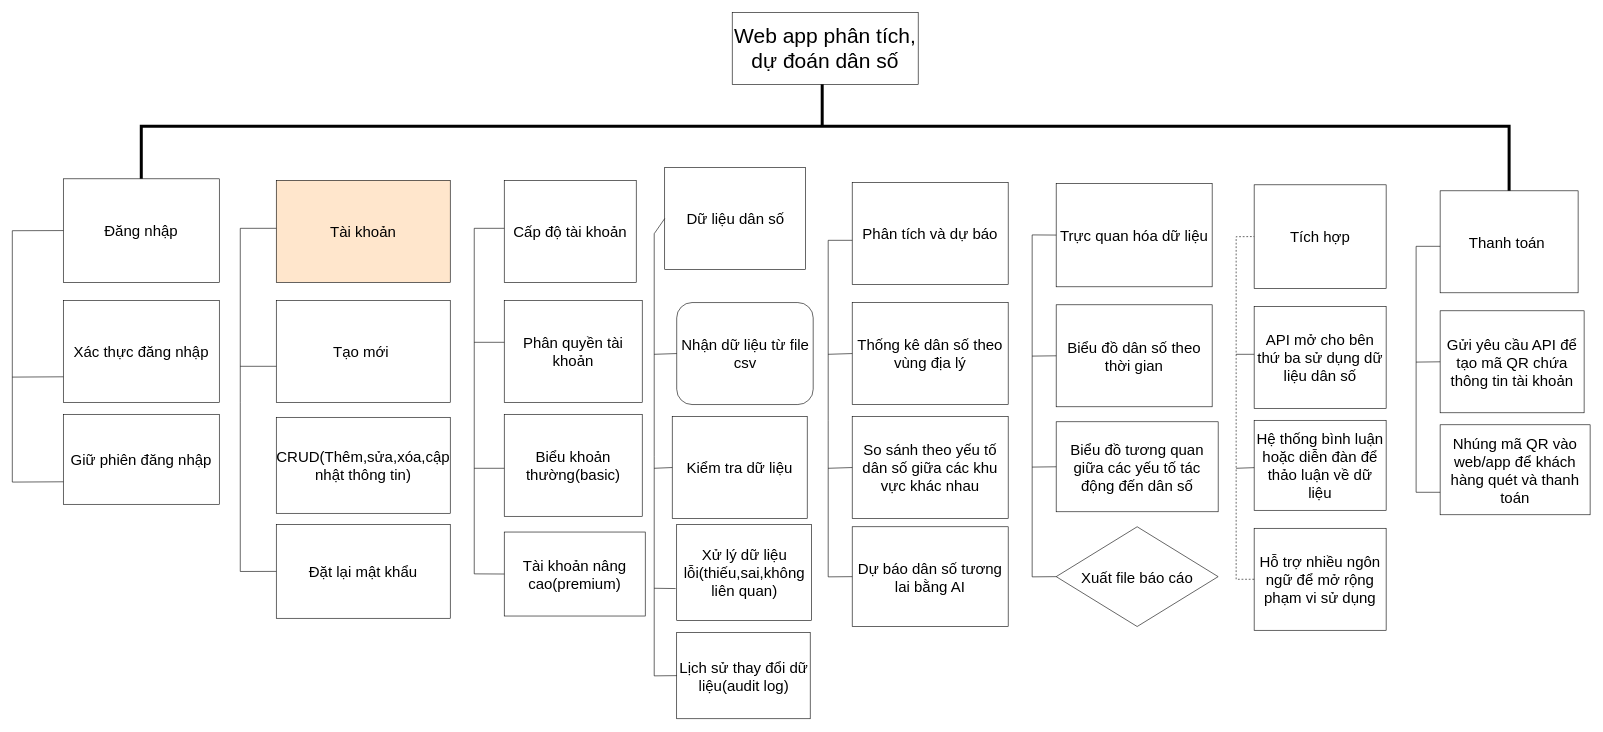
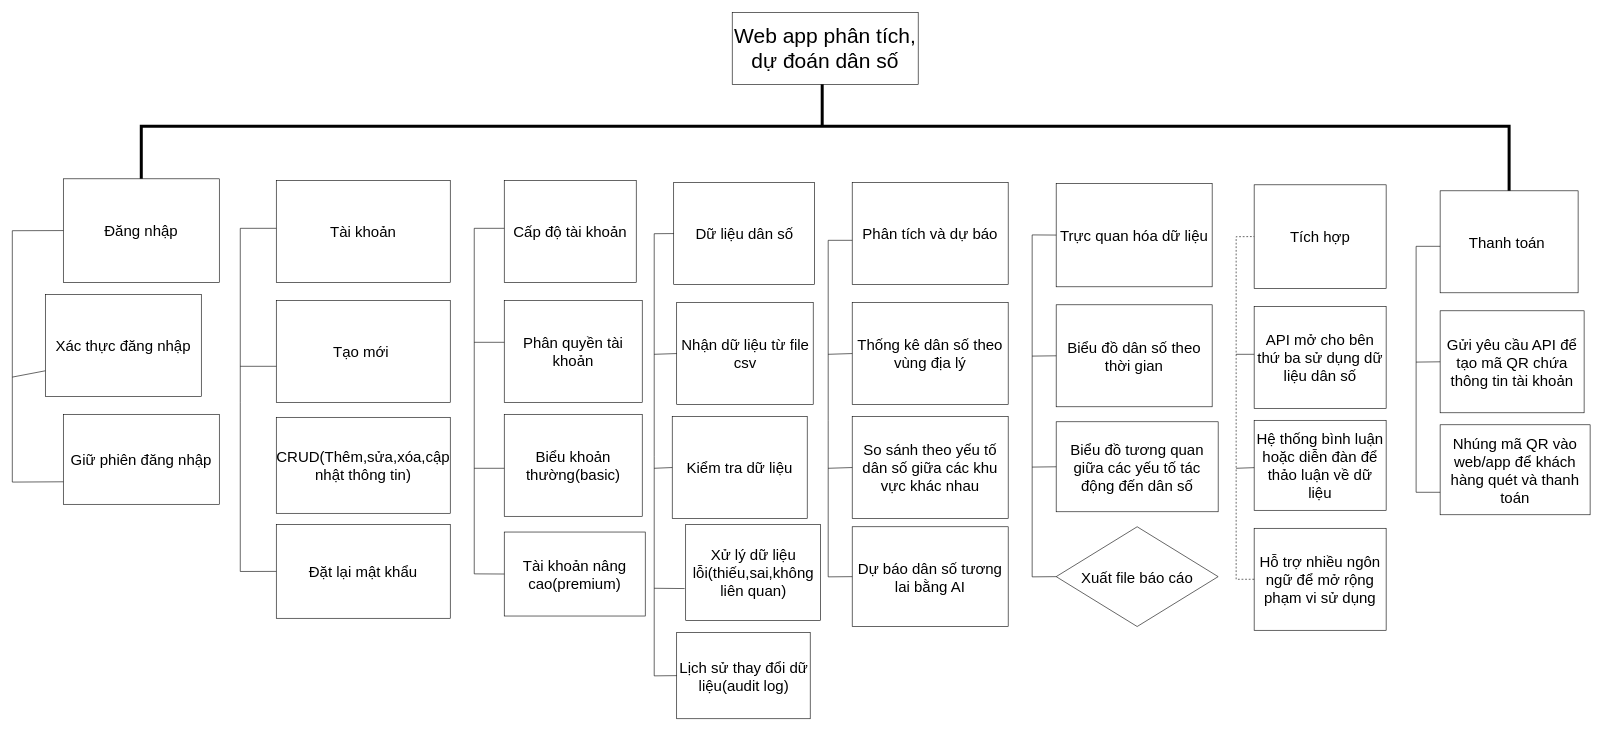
  <mxCell id="0" />
  <mxCell id="1" parent="0" />
  <mxCell id="2" value="&lt;font style=&quot;font-size: 35px;&quot;&gt;Web app phân tích, dự đoán dân số&lt;/font&gt;" style="rounded=0;whiteSpace=wrap;html=1;" vertex="1" parent="1"><mxGeometry x="1220" y="20" width="310" height="120" as="geometry" /></mxCell>
  <mxCell id="3" value="&lt;font&gt;Đăng nhập&lt;/font&gt;" style="rounded=0;whiteSpace=wrap;html=1;fontSize=25;" vertex="1" parent="1"><mxGeometry x="105" y="297.5" width="260" height="172.5" as="geometry" /></mxCell>
- <mxCell id="4" value="&lt;font&gt;Xác thực đăng nhập&lt;/font&gt;" style="rounded=0;whiteSpace=wrap;html=1;fontSize=25;" vertex="1" parent="1"><mxGeometry x="105" y="500" width="260" height="170" as="geometry" /></mxCell>
+ <mxCell id="4" value="&lt;font&gt;Xác thực đăng nhập&lt;/font&gt;" style="rounded=0;whiteSpace=wrap;html=1;fontSize=25;" vertex="1" parent="1"><mxGeometry x="75" y="490" width="260" height="170" as="geometry" /></mxCell>
  <mxCell id="5" value="&lt;font&gt;Giữ phiên đăng nhập&lt;/font&gt;" style="rounded=0;whiteSpace=wrap;html=1;fontSize=25;" vertex="1" parent="1"><mxGeometry x="105" y="690" width="260" height="150" as="geometry" /></mxCell>
- <mxCell id="6" value="&lt;font&gt;Tài khoản&lt;/font&gt;" style="rounded=0;whiteSpace=wrap;html=1;fontSize=25;fillColor=#ffe6cc;" vertex="1" parent="1"><mxGeometry x="460" y="300" width="290" height="170" as="geometry" /></mxCell>
+ <mxCell id="6" value="&lt;font&gt;Tài khoản&lt;/font&gt;" style="rounded=0;whiteSpace=wrap;html=1;fontSize=25;" vertex="1" parent="1"><mxGeometry x="460" y="300" width="290" height="170" as="geometry" /></mxCell>
  <mxCell id="7" value="Tạo mới&amp;nbsp;" style="rounded=0;whiteSpace=wrap;html=1;fontSize=25;" vertex="1" parent="1"><mxGeometry x="460" y="500" width="290" height="170" as="geometry" /></mxCell>
  <mxCell id="8" value="&lt;font&gt;CRUD(Thêm,sửa,xóa,cập nhật thông tin)&lt;/font&gt;" style="rounded=0;whiteSpace=wrap;html=1;fontSize=25;" vertex="1" parent="1"><mxGeometry x="460" y="695" width="290" height="160" as="geometry" /></mxCell>
  <mxCell id="9" value="Cấp độ tài khoản" style="rounded=0;whiteSpace=wrap;html=1;fontSize=25;" vertex="1" parent="1"><mxGeometry x="840" y="300" width="220" height="170" as="geometry" /></mxCell>
  <mxCell id="10" value="Phân quyền tài khoản" style="rounded=0;whiteSpace=wrap;html=1;fontSize=25;" vertex="1" parent="1"><mxGeometry x="840" y="500" width="230" height="170" as="geometry" /></mxCell>
- <mxCell id="11" value="Dữ liệu dân số" style="rounded=0;whiteSpace=wrap;html=1;fontSize=25;" vertex="1" parent="1"><mxGeometry x="1107.5" y="278.75" width="235" height="170" as="geometry" /></mxCell>
+ <mxCell id="11" value="Dữ liệu dân số" style="rounded=0;whiteSpace=wrap;html=1;fontSize=25;" vertex="1" parent="1"><mxGeometry x="1122.5" y="303.75" width="235" height="170" as="geometry" /></mxCell>
  <mxCell id="12" value="Đặt lại mật khẩu" style="rounded=0;whiteSpace=wrap;html=1;fontSize=25;" vertex="1" parent="1"><mxGeometry x="460" y="873.75" width="290" height="156.25" as="geometry" /></mxCell>
- <mxCell id="13" value="Nhận dữ liệu từ file csv" style="whiteSpace=wrap;html=1;fontSize=25;rounded=1;" vertex="1" parent="1"><mxGeometry x="1127.5" y="503.75" width="227.5" height="170" as="geometry" /></mxCell>
+ <mxCell id="13" value="Nhận dữ liệu từ file csv" style="rounded=0;whiteSpace=wrap;html=1;fontSize=25;" vertex="1" parent="1"><mxGeometry x="1127.5" y="503.75" width="227.5" height="170" as="geometry" /></mxCell>
  <mxCell id="14" value="Kiểm tra dữ liệu" style="rounded=0;whiteSpace=wrap;html=1;fontSize=25;" vertex="1" parent="1"><mxGeometry x="1120" y="693.75" width="225" height="170" as="geometry" /></mxCell>
- <mxCell id="15" value="Xử lý dữ liệu lỗi(thiếu,sai,không liên quan)" style="rounded=0;whiteSpace=wrap;html=1;fontSize=25;" vertex="1" parent="1"><mxGeometry x="1127.5" y="873.75" width="225" height="160" as="geometry" /></mxCell>
+ <mxCell id="15" value="Xử lý dữ liệu lỗi(thiếu,sai,không liên quan)" style="rounded=0;whiteSpace=wrap;html=1;fontSize=25;" vertex="1" parent="1"><mxGeometry x="1142.5" y="873.75" width="225" height="160" as="geometry" /></mxCell>
  <mxCell id="16" value="Biểu khoản thường(basic)" style="rounded=0;whiteSpace=wrap;html=1;fontSize=25;" vertex="1" parent="1"><mxGeometry x="840" y="690" width="230" height="170" as="geometry" /></mxCell>
  <mxCell id="17" value="Tài khoản nâng cao(premium)" style="rounded=0;whiteSpace=wrap;html=1;fontSize=25;" vertex="1" parent="1"><mxGeometry x="840" y="886.25" width="235" height="140" as="geometry" /></mxCell>
  <mxCell id="18" value="Lịch sử thay đổi dữ liệu(audit log)" style="rounded=0;whiteSpace=wrap;html=1;fontSize=25;" vertex="1" parent="1"><mxGeometry x="1127.5" y="1053.75" width="222.5" height="143.75" as="geometry" /></mxCell>
  <mxCell id="19" value="Phân tích và dự báo" style="rounded=0;whiteSpace=wrap;html=1;fontSize=25;" vertex="1" parent="1"><mxGeometry x="1420" y="303.75" width="260" height="170" as="geometry" /></mxCell>
  <mxCell id="20" value="Thống kê dân số theo vùng địa lý" style="rounded=0;whiteSpace=wrap;html=1;fontSize=25;" vertex="1" parent="1"><mxGeometry x="1420" y="503.75" width="260" height="170" as="geometry" /></mxCell>
  <mxCell id="21" value="So sánh theo yếu tố dân số giữa các khu vực khác nhau" style="rounded=0;whiteSpace=wrap;html=1;fontSize=25;" vertex="1" parent="1"><mxGeometry x="1420" y="693.75" width="260" height="170" as="geometry" /></mxCell>
  <mxCell id="22" value="Dự báo dân số tương lai bằng AI" style="rounded=0;whiteSpace=wrap;html=1;fontSize=25;" vertex="1" parent="1"><mxGeometry x="1420" y="877.5" width="260" height="166.25" as="geometry" /></mxCell>
  <mxCell id="23" value="Trực quan hóa dữ liệu" style="rounded=0;whiteSpace=wrap;html=1;fontSize=25;" vertex="1" parent="1"><mxGeometry x="1760" y="305" width="260" height="172.5" as="geometry" /></mxCell>
  <mxCell id="24" value="Biểu đồ dân số theo thời gian" style="rounded=0;whiteSpace=wrap;html=1;fontSize=25;" vertex="1" parent="1"><mxGeometry x="1760" y="507.5" width="260" height="170" as="geometry" /></mxCell>
  <mxCell id="25" value="Biểu đồ tương quan giữa các yếu tố tác động đến dân số" style="rounded=0;whiteSpace=wrap;html=1;fontSize=25;" vertex="1" parent="1"><mxGeometry x="1760" y="702.5" width="270" height="150" as="geometry" /></mxCell>
  <mxCell id="26" value="Xuất file báo cáo" style="rhombus;whiteSpace=wrap;html=1;fontSize=25;" vertex="1" parent="1"><mxGeometry x="1760" y="877.5" width="270" height="166.25" as="geometry" /></mxCell>
  <mxCell id="27" value="Tích hợp" style="rounded=0;whiteSpace=wrap;html=1;fontSize=25;" vertex="1" parent="1"><mxGeometry x="2090" y="307.5" width="220" height="172.5" as="geometry" /></mxCell>
  <mxCell id="28" value="API mở cho bên thứ ba sử dụng dữ liệu dân số" style="rounded=0;whiteSpace=wrap;html=1;fontSize=25;" vertex="1" parent="1"><mxGeometry x="2090" y="510" width="220" height="170" as="geometry" /></mxCell>
  <mxCell id="29" value="Hệ thống bình luận hoặc diễn đàn để thảo luận về dữ liệu" style="rounded=0;whiteSpace=wrap;html=1;fontSize=25;" vertex="1" parent="1"><mxGeometry x="2090" y="700" width="220" height="150" as="geometry" /></mxCell>
  <mxCell id="30" value="Hỗ trợ nhiều ngôn ngữ để mở rộng phạm vi sử dụng" style="rounded=0;whiteSpace=wrap;html=1;fontSize=25;" vertex="1" parent="1"><mxGeometry x="2090" y="880" width="220" height="170" as="geometry" /></mxCell>
  <mxCell id="31" value="Thanh toán&amp;nbsp;" style="rounded=0;whiteSpace=wrap;html=1;fontSize=25;" vertex="1" parent="1"><mxGeometry x="2400" y="317.5" width="230" height="170" as="geometry" /></mxCell>
  <mxCell id="32" value="&lt;br&gt;Gửi yêu cầu API để tạo mã QR chứa thông tin tài khoản&lt;div&gt;&lt;br&gt;&lt;/div&gt;" style="rounded=0;whiteSpace=wrap;html=1;align=center;fontSize=25;" vertex="1" parent="1"><mxGeometry x="2400" y="517.5" width="240" height="170" as="geometry" /></mxCell>
  <mxCell id="33" value="Nhúng mã QR vào web/app để khách hàng quét và thanh toán" style="rounded=0;whiteSpace=wrap;html=1;fontSize=25;" vertex="1" parent="1"><mxGeometry x="2400" y="707.5" width="250" height="150" as="geometry" /></mxCell>
  <mxCell id="34" value="" style="endArrow=none;html=1;rounded=0;strokeWidth=5;" edge="1" parent="1"><mxGeometry width="50" height="50" relative="1" as="geometry"><mxPoint x="1370" y="210" as="sourcePoint" /><mxPoint x="1370" as="targetPoint" y="140" /></mxGeometry></mxCell>
  <mxCell id="35" value="" style="endArrow=none;html=1;rounded=0;strokeWidth=5;exitX=0.5;exitY=0;exitDx=0;exitDy=0;entryX=0.5;entryY=0;entryDx=0;entryDy=0;" edge="1" parent="1" source="3" target="31"><mxGeometry width="50" height="50" relative="1" as="geometry"><mxPoint x="260" y="210" as="sourcePoint" /><mxPoint x="2530" y="210" as="targetPoint" /><Array as="points"><mxPoint x="235" y="210" /><mxPoint x="2515" y="210" /></Array></mxGeometry></mxCell>
  <mxCell id="36" value="" style="endArrow=none;html=1;rounded=0;entryX=0;entryY=0.5;entryDx=0;entryDy=0;exitX=0;exitY=0.75;exitDx=0;exitDy=0;" edge="1" parent="1" source="5" target="3"><mxGeometry width="50" height="50" relative="1" as="geometry"><mxPoint x="100" y="770" as="sourcePoint" /><mxPoint x="30" y="390" as="targetPoint" /><Array as="points"><mxPoint x="20" y="803" /><mxPoint x="20" y="384" /></Array></mxGeometry></mxCell>
  <mxCell id="37" value="" style="endArrow=none;html=1;rounded=0;entryX=0;entryY=0.75;entryDx=0;entryDy=0;" edge="1" parent="1" target="4"><mxGeometry width="50" height="50" relative="1" as="geometry"><mxPoint x="20" y="628" as="sourcePoint" /><mxPoint x="90" y="920" as="targetPoint" /></mxGeometry></mxCell>
  <mxCell id="38" value="" style="endArrow=none;html=1;rounded=0;exitX=0;exitY=0.5;exitDx=0;exitDy=0;" edge="1" parent="1" source="12"><mxGeometry width="50" height="50" relative="1" as="geometry"><mxPoint x="410" y="430" as="sourcePoint" /><mxPoint x="460" y="380" as="targetPoint" /><Array as="points"><mxPoint x="400" y="952" /><mxPoint x="400" y="670" /><mxPoint x="400" y="380" /></Array></mxGeometry></mxCell>
  <mxCell id="39" value="" style="endArrow=none;html=1;rounded=0;" edge="1" parent="1"><mxGeometry width="50" height="50" relative="1" as="geometry"><mxPoint x="400" y="610" as="sourcePoint" /><mxPoint x="460" y="610" as="targetPoint" /></mxGeometry></mxCell>
  <mxCell id="40" value="" style="endArrow=none;html=1;rounded=0;exitX=0;exitY=0.5;exitDx=0;exitDy=0;" edge="1" parent="1" source="17"><mxGeometry width="50" height="50" relative="1" as="geometry"><mxPoint x="790" y="960" as="sourcePoint" /><mxPoint x="840" y="380" as="targetPoint" /><Array as="points"><mxPoint x="790" y="956" /><mxPoint x="790" y="380" /></Array></mxGeometry></mxCell>
  <mxCell id="41" value="" style="endArrow=none;html=1;rounded=0;" edge="1" parent="1"><mxGeometry width="50" height="50" relative="1" as="geometry"><mxPoint x="790" y="570" as="sourcePoint" /><mxPoint x="840" y="570" as="targetPoint" /></mxGeometry></mxCell>
  <mxCell id="42" value="" style="endArrow=none;html=1;rounded=0;" edge="1" parent="1"><mxGeometry width="50" height="50" relative="1" as="geometry"><mxPoint x="790" y="780" as="sourcePoint" /><mxPoint x="840" y="780" as="targetPoint" /></mxGeometry></mxCell>
  <mxCell id="43" value="" style="endArrow=none;html=1;rounded=0;entryX=0;entryY=0.5;entryDx=0;entryDy=0;exitX=0;exitY=0.5;exitDx=0;exitDy=0;" edge="1" parent="1" source="18" target="11"><mxGeometry width="50" height="50" relative="1" as="geometry"><mxPoint x="1100" y="1110" as="sourcePoint" /><mxPoint x="1130" y="450" as="targetPoint" /><Array as="points"><mxPoint x="1090" y="1126" /><mxPoint x="1090" y="760" /><mxPoint x="1090" y="389" /></Array></mxGeometry></mxCell>
  <mxCell id="44" value="" style="endArrow=none;html=1;rounded=0;entryX=0;entryY=0.5;entryDx=0;entryDy=0;" edge="1" parent="1" target="13"><mxGeometry width="50" height="50" relative="1" as="geometry"><mxPoint x="1090" y="590" as="sourcePoint" /><mxPoint x="1130" y="580" as="targetPoint" /></mxGeometry></mxCell>
  <mxCell id="45" value="" style="endArrow=none;html=1;rounded=0;entryX=0;entryY=0.5;entryDx=0;entryDy=0;" edge="1" parent="1" target="14"><mxGeometry width="50" height="50" relative="1" as="geometry"><mxPoint x="1090" y="780" as="sourcePoint" /><mxPoint x="1140" y="670" as="targetPoint" /></mxGeometry></mxCell>
  <mxCell id="46" value="" style="endArrow=none;html=1;rounded=0;entryX=-0.008;entryY=0.667;entryDx=0;entryDy=0;entryPerimeter=0;" edge="1" parent="1" target="15"><mxGeometry width="50" height="50" relative="1" as="geometry"><mxPoint x="1090" y="980" as="sourcePoint" /><mxPoint x="1120" y="980" as="targetPoint" /></mxGeometry></mxCell>
  <mxCell id="47" value="" style="endArrow=none;html=1;rounded=0;exitX=0;exitY=0.5;exitDx=0;exitDy=0;" edge="1" parent="1" source="22"><mxGeometry width="50" height="50" relative="1" as="geometry"><mxPoint x="1400" y="990" as="sourcePoint" /><mxPoint x="1420" y="400" as="targetPoint" /><Array as="points"><mxPoint x="1380" y="961" /><mxPoint x="1380" y="700" /><mxPoint x="1380" y="400" /></Array></mxGeometry></mxCell>
  <mxCell id="48" value="" style="endArrow=none;html=1;rounded=0;entryX=0;entryY=0.5;entryDx=0;entryDy=0;" edge="1" parent="1" target="20"><mxGeometry width="50" height="50" relative="1" as="geometry"><mxPoint x="1380" y="590" as="sourcePoint" /><mxPoint x="1510" y="1110" as="targetPoint" /></mxGeometry></mxCell>
  <mxCell id="49" value="" style="endArrow=none;html=1;rounded=0;entryX=0;entryY=0.5;entryDx=0;entryDy=0;" edge="1" parent="1" target="21"><mxGeometry width="50" height="50" relative="1" as="geometry"><mxPoint x="1380" y="780" as="sourcePoint" /><mxPoint x="1430" y="720" as="targetPoint" /></mxGeometry></mxCell>
  <mxCell id="50" value="" style="endArrow=none;html=1;rounded=0;entryX=0;entryY=0.5;entryDx=0;entryDy=0;exitX=0;exitY=0.5;exitDx=0;exitDy=0;" edge="1" parent="1" source="26" target="23"><mxGeometry width="50" height="50" relative="1" as="geometry"><mxPoint x="1720" y="930" as="sourcePoint" /><mxPoint x="1760" y="450" as="targetPoint" /><Array as="points"><mxPoint x="1720" y="961" /><mxPoint x="1720" y="391" /></Array></mxGeometry></mxCell>
  <mxCell id="51" value="" style="endArrow=none;html=1;rounded=0;entryX=0;entryY=0.5;entryDx=0;entryDy=0;" edge="1" parent="1" target="24"><mxGeometry width="50" height="50" relative="1" as="geometry"><mxPoint x="1720" y="593" as="sourcePoint" /><mxPoint x="1870" y="1130" as="targetPoint" /></mxGeometry></mxCell>
  <mxCell id="52" value="" style="endArrow=none;html=1;rounded=0;entryX=0;entryY=0.5;entryDx=0;entryDy=0;" edge="1" parent="1" target="25"><mxGeometry width="50" height="50" relative="1" as="geometry"><mxPoint x="1720" y="778" as="sourcePoint" /><mxPoint x="1780" y="750" as="targetPoint" /></mxGeometry></mxCell>
  <mxCell id="53" value="" style="endArrow=none;html=1;rounded=0;entryX=0;entryY=0.5;entryDx=0;entryDy=0;exitX=0;exitY=0.5;exitDx=0;exitDy=0;dashed=1;" edge="1" parent="1" source="30" target="27"><mxGeometry width="50" height="50" relative="1" as="geometry"><mxPoint x="2060" y="990" as="sourcePoint" /><mxPoint x="2100" y="420" as="targetPoint" /><Array as="points"><mxPoint x="2060" y="965" /><mxPoint x="2060" y="394" /></Array></mxGeometry></mxCell>
  <mxCell id="54" value="" style="endArrow=none;html=1;rounded=0;" edge="1" parent="1"><mxGeometry width="50" height="50" relative="1" as="geometry"><mxPoint x="2060" y="590" as="sourcePoint" /><mxPoint x="2090" y="590" as="targetPoint" /></mxGeometry></mxCell>
  <mxCell id="55" value="" style="endArrow=none;html=1;rounded=0;" edge="1" parent="1" source="29"><mxGeometry width="50" height="50" relative="1" as="geometry"><mxPoint x="2019.289" y="825" as="sourcePoint" /><mxPoint x="2060" y="780" as="targetPoint" /></mxGeometry></mxCell>
  <mxCell id="56" value="" style="endArrow=none;html=1;rounded=0;exitX=0;exitY=0.75;exitDx=0;exitDy=0;" edge="1" parent="1" source="33"><mxGeometry width="50" height="50" relative="1" as="geometry"><mxPoint x="2360" y="800" as="sourcePoint" /><mxPoint x="2400" y="410" as="targetPoint" /><Array as="points"><mxPoint x="2360" y="820" /><mxPoint x="2360" y="410" /></Array></mxGeometry></mxCell>
  <mxCell id="57" value="" style="endArrow=none;html=1;rounded=0;entryX=0;entryY=0.5;entryDx=0;entryDy=0;" edge="1" parent="1" target="32"><mxGeometry width="50" height="50" relative="1" as="geometry"><mxPoint x="2360" y="603" as="sourcePoint" /><mxPoint x="2510" y="930" as="targetPoint" /></mxGeometry></mxCell>
